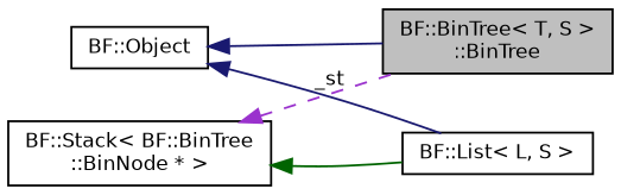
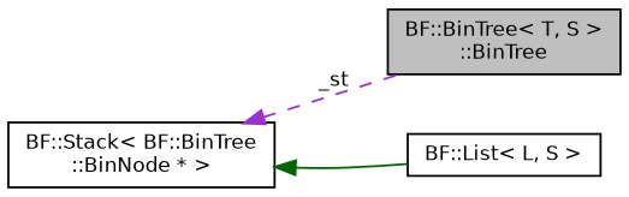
  digraph {
    rankdir=LR
    node [color=black fillcolor=white fontname=Helvetica fontsize=10 shape=record style=filled]
    edge [color=midnightblue dir=back fontname=Helvetica fontsize=10 labelfontname=Helvetica labelfontsize=10 style=solid]
    n1 [fillcolor=grey75 fontcolor=black height=0.2 label="BF::BinTree\< T, S \>\l::BinTree" width=0.4]
-   n2 [height=0.2 label="BF::Object" width=0.4]
    n3 [height=0.2 label="BF::List\< L, S \>" width=0.4]
    n4 [height=0.2 label="BF::Stack\< BF::BinTree\l::BinNode * \>" width=0.4]
-   n2 -> n1
-   n2 -> n3
    n4 -> n1 [color=darkorchid3 label=" _st" style=dashed]
    n4 -> n3 [color=darkgreen]
  }
